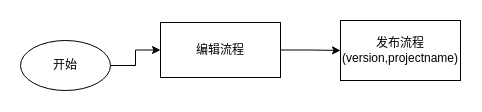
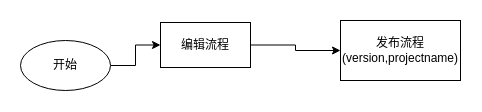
  <mxCell id="0" />
  <mxCell id="1" parent="0" />
  <mxCell id="2" value="" style="edgeStyle=orthogonalEdgeStyle;rounded=0;orthogonalLoop=1;jettySize=auto;html=1;" edge="1" parent="1" source="3" target="5"><mxGeometry relative="1" as="geometry" /></mxCell>
  <mxCell id="3" value="开始" style="ellipse;whiteSpace=wrap;html=1;" vertex="1" parent="1"><mxGeometry x="20" y="40" width="90" height="50" as="geometry" /></mxCell>
  <mxCell id="4" value="" style="edgeStyle=orthogonalEdgeStyle;rounded=0;orthogonalLoop=1;jettySize=auto;html=1;" edge="1" parent="1" source="5" target="6"><mxGeometry relative="1" as="geometry" /></mxCell>
- <mxCell id="5" value="编辑流程" style="rounded=0;whiteSpace=wrap;html=1;" vertex="1" parent="1"><mxGeometry x="160" y="22" width="120" height="55" as="geometry" /></mxCell>
+ <mxCell id="5" value="编辑流程" style="rounded=0;whiteSpace=wrap;html=1;" vertex="1" parent="1"><mxGeometry x="160" y="22" width="90" height="45" as="geometry" /></mxCell>
  <mxCell id="6" value="发布流程(version,projectname)" style="rounded=0;whiteSpace=wrap;html=1;" vertex="1" parent="1"><mxGeometry x="340" y="20" width="120" height="60" as="geometry" /></mxCell>
